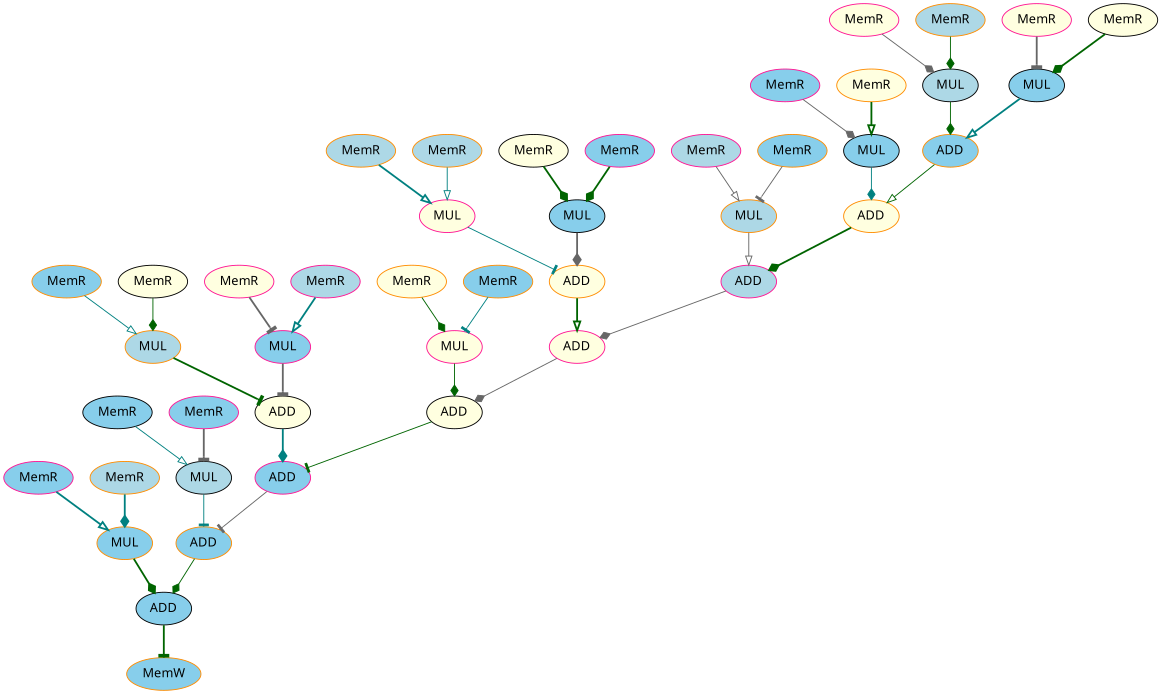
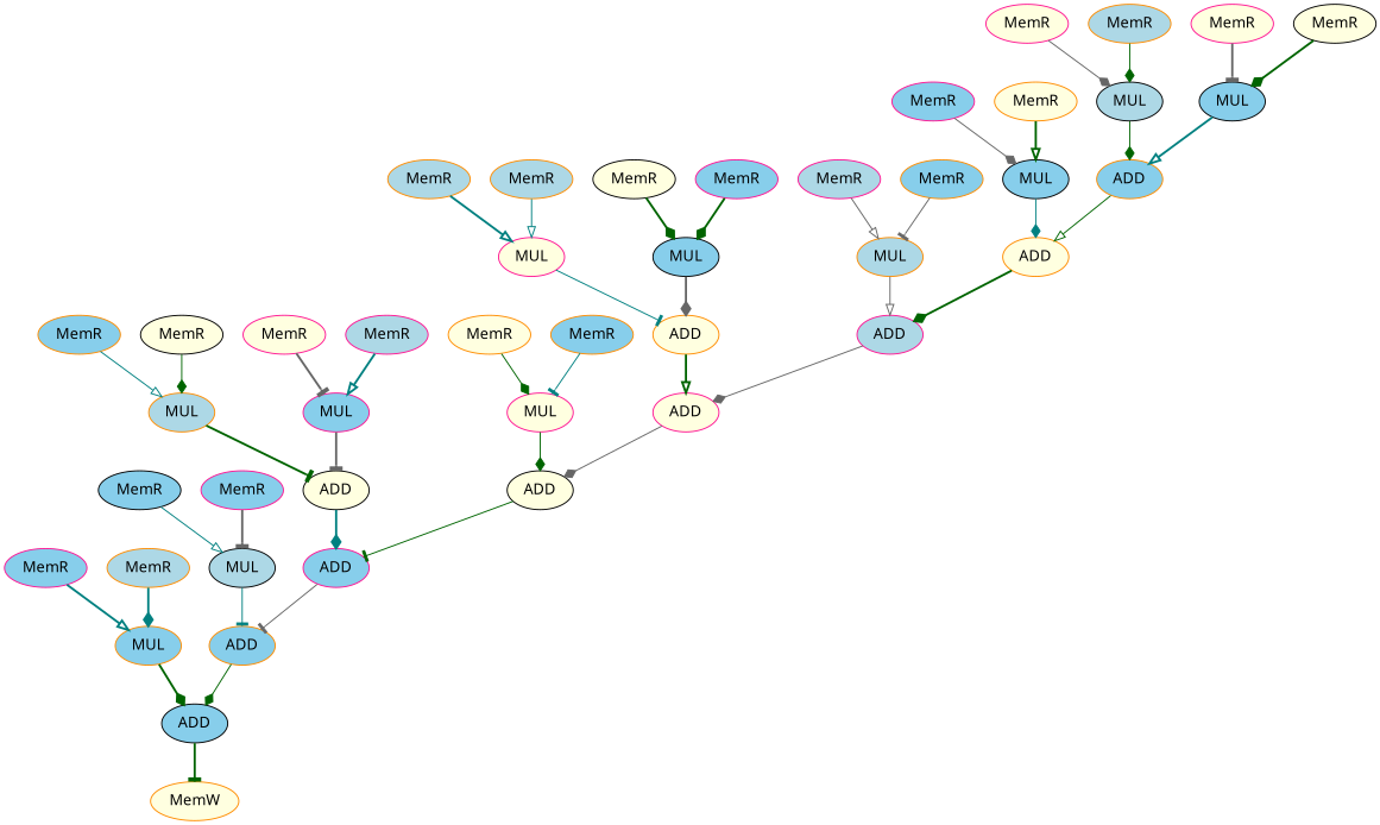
  digraph {
    fontname="Noto Sans"
    node [style=filled fillcolor=skyblue color=darkorange fontname="Noto Sans"]
    edge [color=darkgreen style=solid arrowhead=diamond fontname="Noto Sans"]
    n1 [label=MUL color=black]
    n2 [label=ADD]
    n3 [label=MUL fillcolor=lightblue color=black]
    n4 [label=MUL color=black]
    n5 [label=ADD fillcolor=lightyellow]
    n6 [label=MUL fillcolor=lightyellow color=deeppink]
    n7 [label=ADD fillcolor=lightyellow]
    n8 [label=MUL color=black]
    n9 [label=MUL fillcolor=lightblue]
    n10 [label=ADD fillcolor=lightblue color=deeppink]
    n11 [label=MUL fillcolor=lightblue]
    n12 [label=ADD fillcolor=lightyellow color=black]
    n13 [label=MUL color=deeppink]
    n14 [label=MUL fillcolor=lightyellow color=deeppink]
    n15 [label=ADD fillcolor=lightyellow color=black]
    n16 [label=MUL fillcolor=lightblue color=black]
    n17 [label=ADD]
    n18 [label=MUL]
    n19 [label=ADD color=black]
    n20 [label=ADD fillcolor=lightyellow color=deeppink]
    n21 [label=ADD color=deeppink]
-   n22 [label=MemW]
+   n22 [label=MemW fillcolor=lightyellow]
    n23 [label=MemR fillcolor=lightyellow color=deeppink]
    n24 [label=MemR fillcolor=lightyellow color=black]
    n25 [label=MemR fillcolor=lightyellow color=deeppink]
    n26 [label=MemR fillcolor=lightblue]
    n27 [label=MemR color=deeppink]
    n28 [label=MemR fillcolor=lightyellow]
    n29 [label=MemR fillcolor=lightblue]
    n30 [label=MemR fillcolor=lightblue]
    n31 [label=MemR fillcolor=lightyellow color=black]
    n32 [label=MemR color=deeppink]
    n33 [label=MemR fillcolor=lightblue color=deeppink]
    n34 [label=MemR]
    n35 [label=MemR]
    n36 [label=MemR fillcolor=lightyellow color=black]
    n37 [label=MemR fillcolor=lightyellow color=deeppink]
    n38 [label=MemR fillcolor=lightblue color=deeppink]
    n39 [label=MemR fillcolor=lightyellow]
    n40 [label=MemR]
    n41 [label=MemR color=black]
    n42 [label=MemR color=deeppink]
    n43 [label=MemR color=deeppink]
    n44 [label=MemR fillcolor=lightblue]
    n1 -> n2 [color=teal style=bold arrowhead=onormal]
    n2 -> n5 [arrowhead=onormal]
    n3 -> n2
    n4 -> n5 [color=teal]
    n5 -> n10 [style=bold]
    n6 -> n7 [color=teal arrowhead=tee]
    n7 -> n20 [style=bold arrowhead=onormal]
    n8 -> n7 [color=gray40 style=bold]
    n9 -> n10 [color=gray40 arrowhead=onormal]
    n10 -> n20 [color=gray40]
    n11 -> n12 [style=bold arrowhead=tee]
    n12 -> n21 [color=teal style=bold]
    n13 -> n12 [color=gray40 style=bold arrowhead=tee]
    n14 -> n15
    n15 -> n21 [arrowhead=tee]
    n16 -> n17 [color=teal arrowhead=tee]
    n17 -> n19
    n18 -> n19 [style=bold]
    n19 -> n22 [style=bold arrowhead=tee]
    n20 -> n15 [color=gray40]
    n21 -> n17 [color=gray40 arrowhead=tee]
    n23 -> n1 [color=gray40 style=bold arrowhead=tee]
    n24 -> n1 [style=bold]
    n25 -> n3 [color=gray40]
    n26 -> n3
    n27 -> n4 [color=gray40]
    n28 -> n4 [style=bold arrowhead=onormal]
    n29 -> n6 [color=teal style=bold arrowhead=onormal]
    n30 -> n6 [color=teal arrowhead=onormal]
    n31 -> n8 [style=bold]
    n32 -> n8 [style=bold]
    n33 -> n9 [color=gray40 arrowhead=onormal]
    n34 -> n9 [color=gray40 arrowhead=tee]
    n35 -> n11 [color=teal arrowhead=onormal]
    n36 -> n11
    n37 -> n13 [color=gray40 style=bold arrowhead=tee]
    n38 -> n13 [color=teal style=bold arrowhead=onormal]
    n39 -> n14
    n40 -> n14 [color=teal arrowhead=tee]
    n41 -> n16 [color=teal arrowhead=onormal]
    n42 -> n16 [color=gray40 style=bold arrowhead=tee]
    n43 -> n18 [color=teal style=bold arrowhead=onormal]
    n44 -> n18 [color=teal style=bold]
  }
